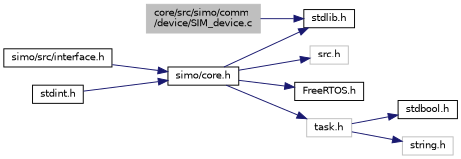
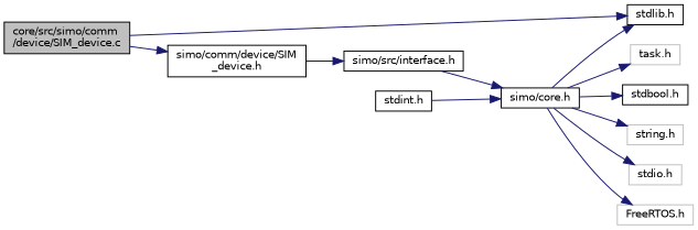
  digraph {
    rankdir=LR
    node [color=black fillcolor=white fontname=Helvetica fontsize=10 shape=record style=filled]
    edge [color=midnightblue fontname=Helvetica fontsize=10 labelfontname=Helvetica labelfontsize=10 style=solid]
-   n1 [color=grey75 fillcolor=grey75 fontcolor=black height=0.2 label="core/src/simo/comm\l/device/SIM_device.c" width=0.4]
+   n1 [fillcolor=grey75 fontcolor=black height=0.2 label="core/src/simo/comm\l/device/SIM_device.c" width=0.4]
+   n2 [height=0.2 label="simo/comm/device/SIM\l_device.h" width=0.4]
    n3 [height=0.2 label="stdlib.h" width=0.4]
    n4 [height=0.2 label="simo/src/interface.h" width=0.4]
    n5 [height=0.2 label="simo/core.h" width=0.4]
    n6 [height=0.2 label="stdbool.h" width=0.4]
    n7 [color=grey75 height=0.2 label="string.h" width=0.4]
-   n8 [color=grey75 height=0.2 label="src.h" width=0.4]
-   n9 [height=0.2 label="FreeRTOS.h" width=0.4]
+   n8 [color=grey75 height=0.2 label="stdio.h" width=0.4]
+   n9 [color=grey75 height=0.2 label="FreeRTOS.h" width=0.4]
    n10 [color=grey75 height=0.2 label="task.h" width=0.4]
    n11 [height=0.2 label="stdint.h" width=0.4]
+   n1 -> n2
    n1 -> n3
+   n2 -> n4
    n4 -> n5
    n5 -> n3
-   n10 -> n6
-   n10 -> n7
+   n5 -> n6
+   n5 -> n7
    n5 -> n8
    n5 -> n9
    n5 -> n10
    n11 -> n5
  }
